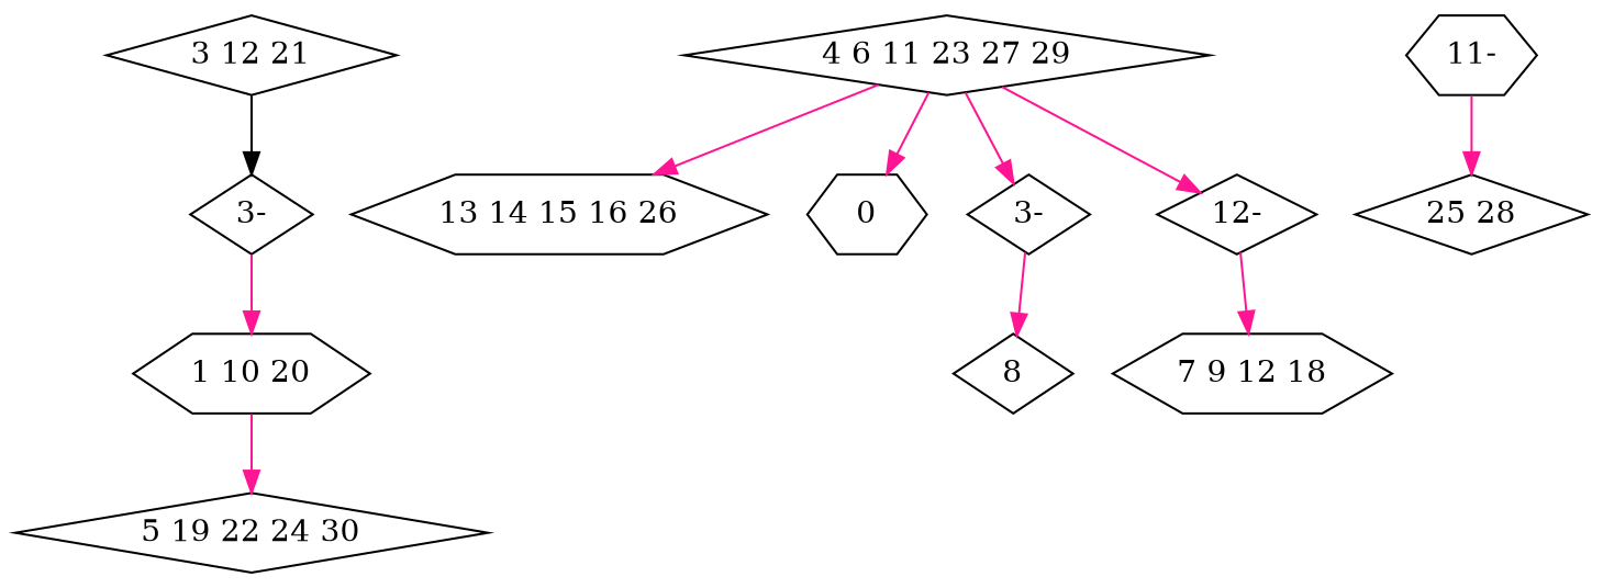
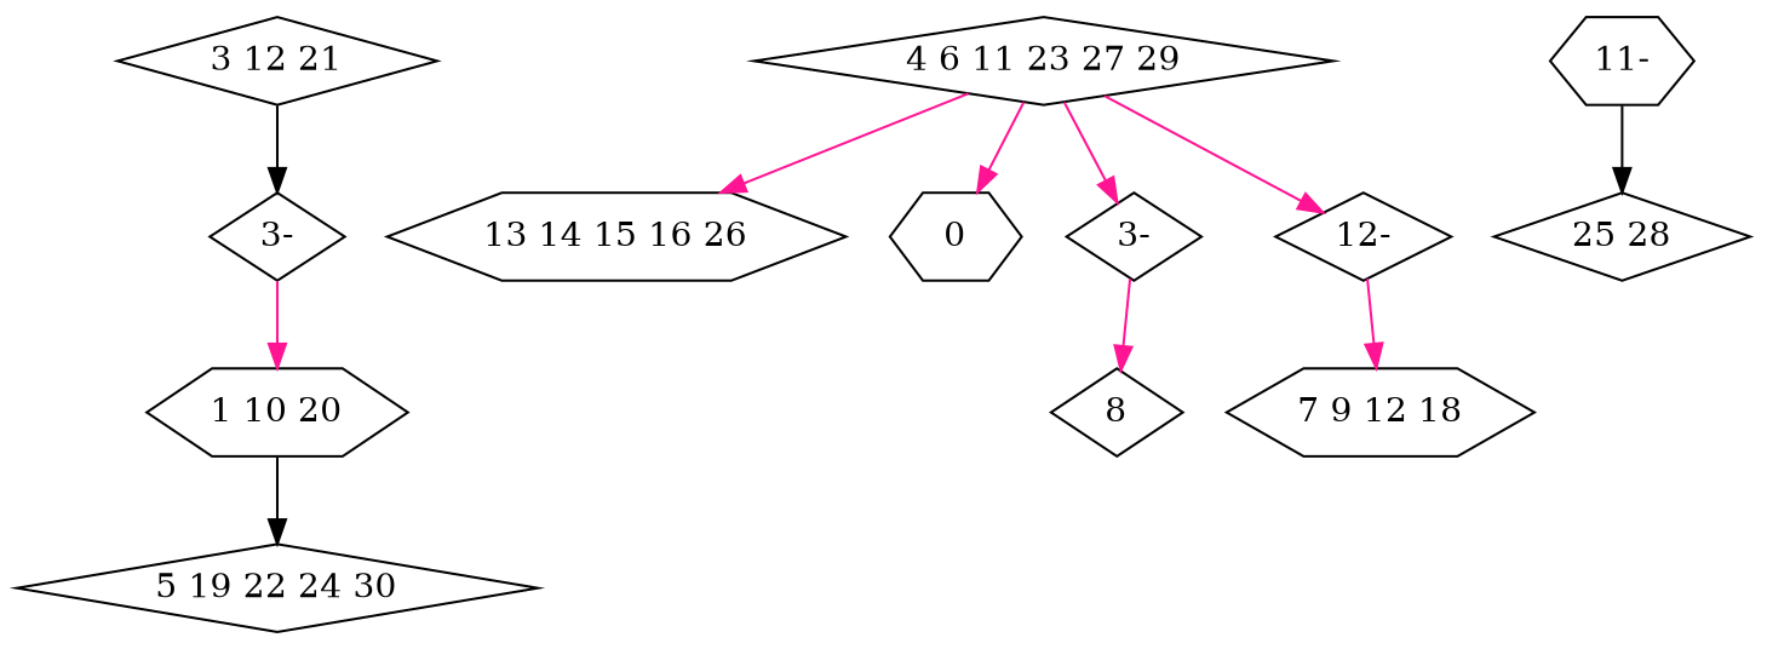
  digraph {
    node [shape=diamond]
    edge [color=deeppink]
    n1 [label="3 12 21"]
    n2 [label="3-"]
    n3 [label="4 6 11 23 27 29"]
    n4 [label="13 14 15 16 26" shape=hexagon]
    n5 [label=0 shape=hexagon]
    n6 [label="3-"]
    n7 [label="12-"]
    n8 [label="1 10 20" shape=hexagon]
    n9 [label=8]
    n10 [label="7 9 12 18" shape=hexagon]
    n11 [label="5 19 22 24 30"]
    n12 [label="11-" shape=hexagon]
    n13 [label="25 28"]
    n1 -> n2 [color=black]
    n2 -> n8
    n3 -> n4
    n3 -> n5
    n3 -> n6
    n3 -> n7
    n6 -> n9
    n7 -> n10
-   n8 -> n11
-   n12 -> n13
+   n8 -> n11 [color=black]
+   n12 -> n13 [color=black]
  }
